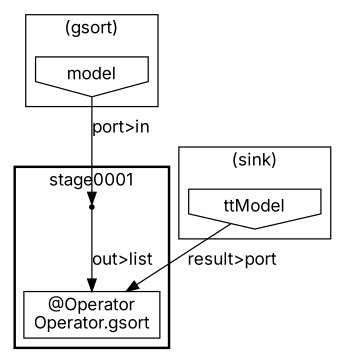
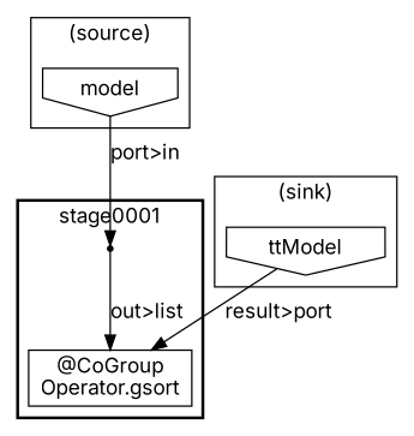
  digraph {
    fontname=Inter
    node [fontname=Inter shape=invhouse]
    edge [fontname=Inter]
    n1 [label=model]
-   n2 [label="@Operator\nOperator.gsort" shape=box]
+   n2 [label="@CoGroup\nOperator.gsort" shape=box]
    "264575c6-b258-41ce-b8f1-816039e7c057" [shape=point]
    n4 [label=ttModel]
    subgraph cluster_1 {
-     label="(gsort)"
+     label="(source)"
      n1
    }
    subgraph cluster_2 {
      label=stage0001
      style=bold
      n2
      "264575c6-b258-41ce-b8f1-816039e7c057"
    }
    subgraph cluster_3 {
      label="(sink)"
      n4
    }
    n1 -> "264575c6-b258-41ce-b8f1-816039e7c057" [label="port>in"]
    "264575c6-b258-41ce-b8f1-816039e7c057" -> n2 [label="out>list"]
    n4 -> n2 [label="result>port"]
  }
